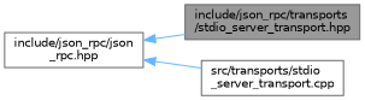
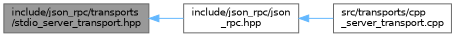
  digraph {
    rankdir=LR
    node [color=grey40 fillcolor=white fontname=Helvetica fontsize=10 shape=box style=filled]
    edge [color=steelblue1 dir=back fontname=Helvetica fontsize=10 labelfontname=Helvetica labelfontsize=10 style=solid]
    n1 [color=gray40 fillcolor=grey60 fontcolor=black height=0.2 label="include/json_rpc/transports\l/stdio_server_transport.hpp" width=0.4]
    n2 [height=0.2 label="include/json_rpc/json\l_rpc.hpp" width=0.4]
-   n3 [height=0.2 label="src/transports/stdio\l_server_transport.cpp" width=0.4]
-   n2 -> n1
+   n3 [height=0.2 label="src/transports/cpp\l_server_transport.cpp" width=0.4]
+   n1 -> n2
    n2 -> n3
  }
